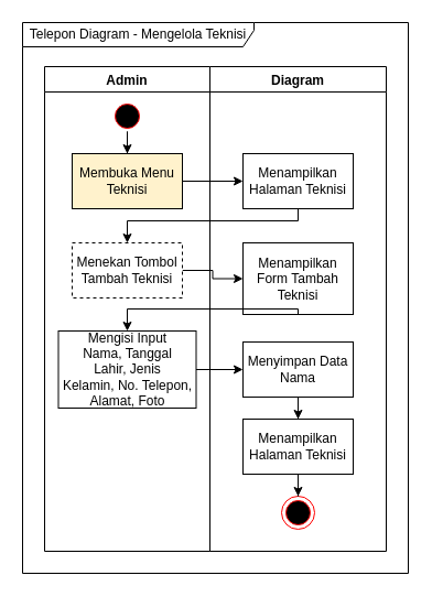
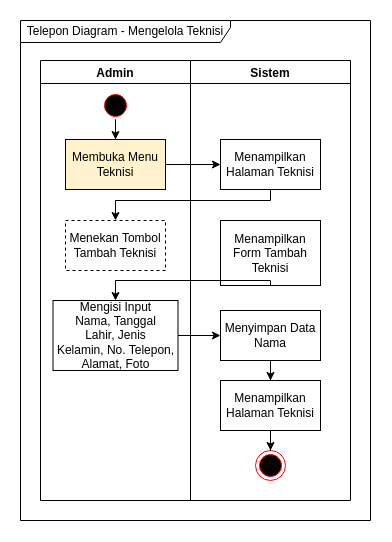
  <mxCell id="0" />
  <mxCell id="1" parent="0" />
  <mxCell id="2" value="Admin" style="swimlane;" vertex="1" parent="1"><mxGeometry x="40" y="60" width="150" height="440" as="geometry" /></mxCell>
  <mxCell id="3" value="Telepon Diagram - Mengelola Teknisi" style="shape=umlFrame;whiteSpace=wrap;html=1;pointerEvents=0;width=210;height=22;" vertex="1" parent="1"><mxGeometry x="20" y="20" width="350" height="500" as="geometry" /></mxCell>
  <mxCell id="4" style="edgeStyle=orthogonalEdgeStyle;rounded=0;orthogonalLoop=1;jettySize=auto;html=1;entryX=0.5;entryY=0;entryDx=0;entryDy=0;" edge="1" parent="1" source="5" target="7"><mxGeometry relative="1" as="geometry" /></mxCell>
  <mxCell id="5" value="" style="ellipse;html=1;shape=startState;fillColor=#000000;strokeColor=#ff0000;" vertex="1" parent="1"><mxGeometry x="100" y="90" width="30" height="30" as="geometry" /></mxCell>
  <mxCell id="6" style="edgeStyle=orthogonalEdgeStyle;rounded=0;orthogonalLoop=1;jettySize=auto;html=1;entryX=0;entryY=0.5;entryDx=0;entryDy=0;" edge="1" parent="1" source="7" target="9"><mxGeometry relative="1" as="geometry" /></mxCell>
  <mxCell id="7" value="Membuka Menu Teknisi" style="html=1;dashed=0;whiteSpace=wrap;fillColor=#fff2cc;" vertex="1" parent="1"><mxGeometry x="65" y="139" width="100" height="50" as="geometry" /></mxCell>
- <mxCell id="8" value="Diagram" style="swimlane;" vertex="1" parent="1"><mxGeometry x="190" y="60" width="160" height="440" as="geometry" /></mxCell>
+ <mxCell id="8" value="Sistem" style="swimlane;" vertex="1" parent="1"><mxGeometry x="190" y="60" width="160" height="440" as="geometry" /></mxCell>
  <mxCell id="9" value="Menampilkan Halaman Teknisi" style="html=1;dashed=0;whiteSpace=wrap;" vertex="1" parent="8"><mxGeometry x="30" y="79" width="100" height="50" as="geometry" /></mxCell>
  <mxCell id="10" value="Menampilkan Form Tambah Teknisi" style="html=1;dashed=0;whiteSpace=wrap;" vertex="1" parent="8"><mxGeometry x="30" y="160" width="100" height="65" as="geometry" /></mxCell>
  <mxCell id="11" value="" style="ellipse;html=1;shape=endState;fillColor=#000000;strokeColor=#ff0000;" vertex="1" parent="8"><mxGeometry x="65" y="390" width="30" height="30" as="geometry" /></mxCell>
  <mxCell id="12" value="Menyimpan Data Nama" style="html=1;dashed=0;whiteSpace=wrap;" vertex="1" parent="8"><mxGeometry x="30" y="250" width="100" height="50" as="geometry" /></mxCell>
  <mxCell id="13" style="edgeStyle=orthogonalEdgeStyle;rounded=0;orthogonalLoop=1;jettySize=auto;html=1;entryX=0.5;entryY=0;entryDx=0;entryDy=0;" edge="1" parent="8" source="12" target="15"><mxGeometry relative="1" as="geometry"><mxPoint x="80" y="330" as="targetPoint" /></mxGeometry></mxCell>
  <mxCell id="14" style="edgeStyle=orthogonalEdgeStyle;rounded=0;orthogonalLoop=1;jettySize=auto;html=1;entryX=0.5;entryY=0;entryDx=0;entryDy=0;" edge="1" parent="8" source="15" target="11"><mxGeometry relative="1" as="geometry" /></mxCell>
  <mxCell id="15" value="Menampilkan Halaman Teknisi" style="html=1;dashed=0;whiteSpace=wrap;" vertex="1" parent="8"><mxGeometry x="30" y="320" width="100" height="50" as="geometry" /></mxCell>
- <mxCell id="16" style="edgeStyle=orthogonalEdgeStyle;rounded=0;orthogonalLoop=1;jettySize=auto;html=1;entryX=0;entryY=0.5;entryDx=0;entryDy=0;" edge="1" parent="1" source="17" target="10"><mxGeometry relative="1" as="geometry" /></mxCell>
  <mxCell id="17" value="Menekan Tombol Tambah Teknisi" style="html=1;dashed=1;whiteSpace=wrap;" vertex="1" parent="1"><mxGeometry x="65" y="220" width="100" height="50" as="geometry" /></mxCell>
  <mxCell id="18" style="edgeStyle=orthogonalEdgeStyle;rounded=0;orthogonalLoop=1;jettySize=auto;html=1;entryX=0.5;entryY=0;entryDx=0;entryDy=0;exitX=0.5;exitY=1;exitDx=0;exitDy=0;" edge="1" parent="1" source="9" target="17"><mxGeometry relative="1" as="geometry"><Array as="points"><mxPoint x="270" y="200" /><mxPoint x="115" y="200" /></Array></mxGeometry></mxCell>
  <mxCell id="19" style="edgeStyle=orthogonalEdgeStyle;rounded=0;orthogonalLoop=1;jettySize=auto;html=1;entryX=0;entryY=0.5;entryDx=0;entryDy=0;" edge="1" parent="1" source="20" target="12"><mxGeometry relative="1" as="geometry" /></mxCell>
  <mxCell id="20" value="Mengisi Input Nama,&amp;nbsp;Tanggal Lahir,&amp;nbsp;Jenis Kelamin,&amp;nbsp;No. Telepon, Alamat, Foto" style="html=1;dashed=0;whiteSpace=wrap;" vertex="1" parent="1"><mxGeometry x="52.5" y="300" width="125" height="70" as="geometry" /></mxCell>
  <mxCell id="21" style="edgeStyle=orthogonalEdgeStyle;rounded=0;orthogonalLoop=1;jettySize=auto;html=1;entryX=0.5;entryY=0;entryDx=0;entryDy=0;exitX=0.5;exitY=1;exitDx=0;exitDy=0;" edge="1" parent="1" source="10" target="20"><mxGeometry relative="1" as="geometry"><Array as="points"><mxPoint x="270" y="280" /><mxPoint x="115" y="280" /></Array></mxGeometry></mxCell>
